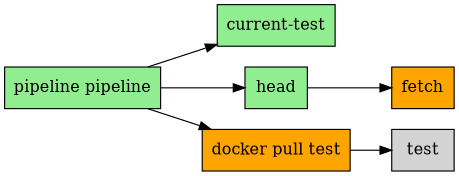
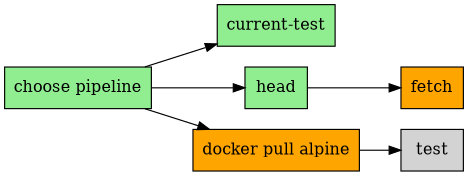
  digraph {
    fontname="DejaVu Serif"
    rankdir=LR
    node [fillcolor="#90ee90" fontname="DejaVu Serif" shape=box style=filled]
    edge [fontname="DejaVu Serif"]
    n1 [label="current-test"]
-   n2 [label="pipeline pipeline"]
+   n2 [label="choose pipeline"]
    n3 [label=head]
-   n4 [fillcolor="#ffa500:#ffa500" label="docker pull test"]
+   n4 [fillcolor="#ffa500:#ffa500" label="docker pull alpine"]
    n5 [fillcolor="#ffa500" label=fetch]
    n6 [fillcolor="#d3d3d3" label=test]
    n2 -> n1
    n2 -> n3
    n2 -> n4
    n3 -> n5
    n4 -> n6
  }
